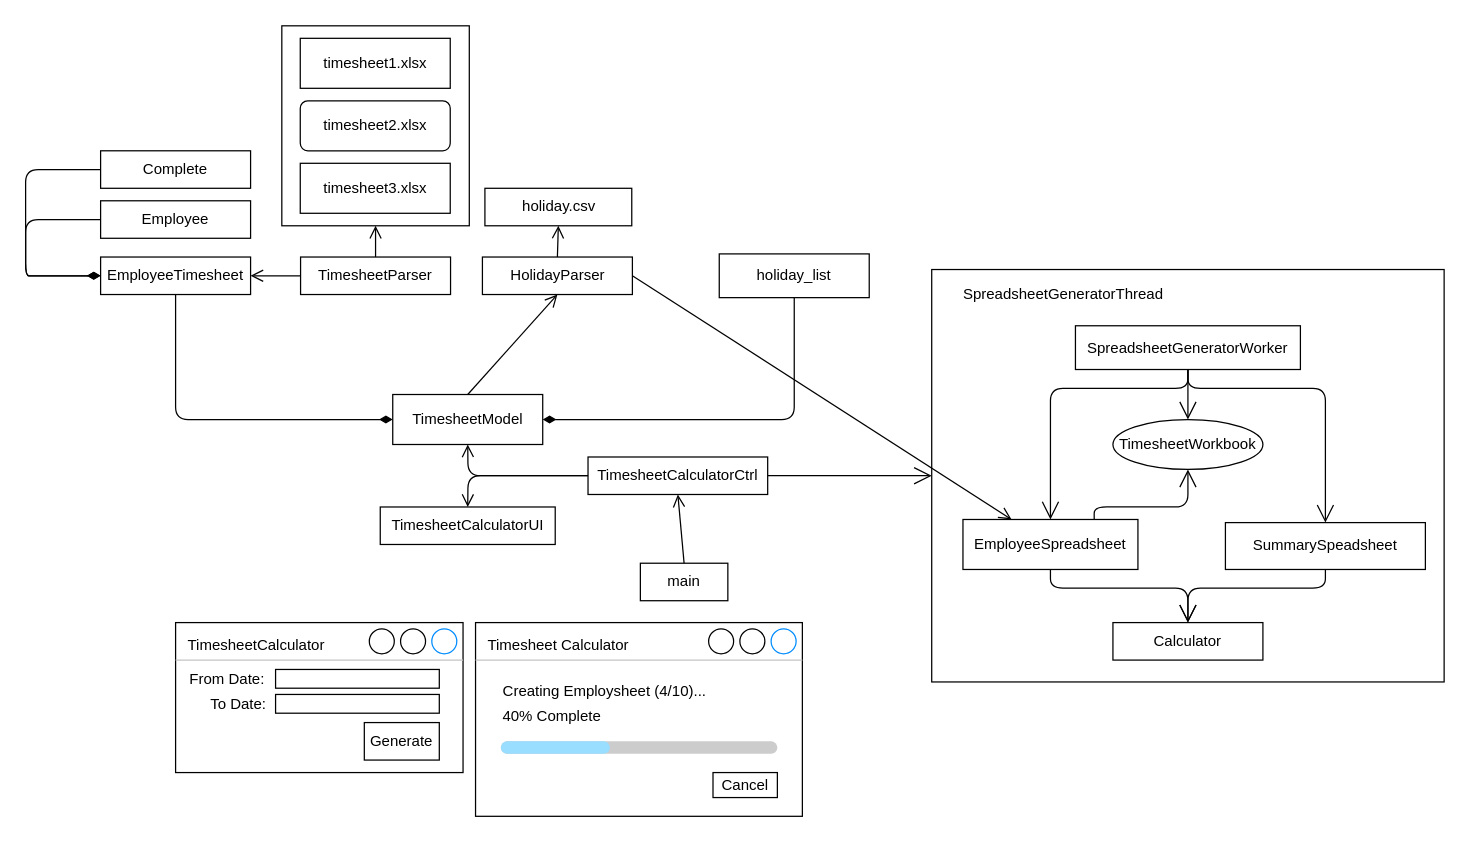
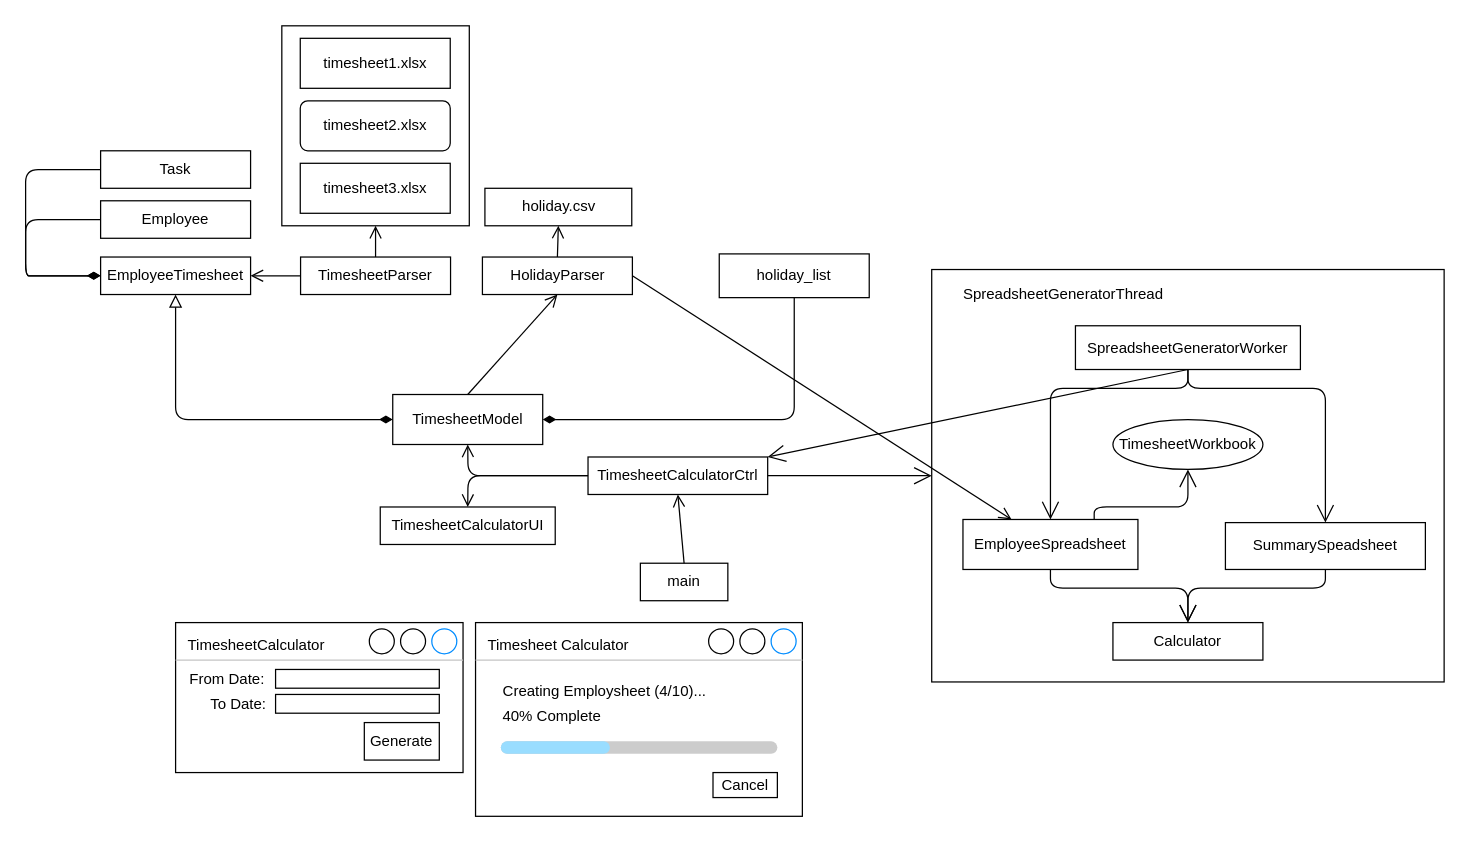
  <mxCell id="0" />
  <mxCell id="1" parent="0" />
  <mxCell id="2" value="TimesheetCalculatorCtrl" style="whiteSpace=wrap;html=1;" parent="1" vertex="1"><mxGeometry x="470" y="365" width="143.75" height="30" as="geometry" /></mxCell>
  <mxCell id="3" value="TimesheetCalculatorUI" style="whiteSpace=wrap;html=1;" parent="1" vertex="1"><mxGeometry x="303.75" y="405" width="140" height="30" as="geometry" /></mxCell>
  <mxCell id="4" value="TimesheetParser" style="whiteSpace=wrap;html=1;" parent="1" vertex="1"><mxGeometry x="240" y="205" width="120" height="30" as="geometry" /></mxCell>
  <mxCell id="5" value="holiday.csv" style="whiteSpace=wrap;html=1;" parent="1" vertex="1"><mxGeometry x="387.5" y="150" width="117.5" height="30" as="geometry" /></mxCell>
  <mxCell id="6" value="&lt;font style=&quot;font-size: 12px&quot;&gt;TimesheetCalculator&lt;/font&gt;" style="strokeWidth=1;shadow=0;dashed=0;align=center;html=1;shape=mxgraph.mockup.containers.window;align=left;verticalAlign=top;spacingLeft=8;strokeColor2=#008cff;strokeColor3=#c4c4c4;mainText=;fontSize=17;labelBackgroundColor=none;fillColor=none;strokeColor=#000000;fontColor=#000000;" parent="1" vertex="1"><mxGeometry x="140" y="497.5" width="230" height="120" as="geometry" /></mxCell>
  <mxCell id="7" value="&lt;font color=&quot;#000000&quot;&gt;From Date:&lt;/font&gt;" style="text;html=1;align=center;verticalAlign=middle;resizable=0;points=[];autosize=1;strokeColor=none;" parent="1" vertex="1"><mxGeometry x="141" y="532.5" width="80" height="20" as="geometry" /></mxCell>
  <mxCell id="8" value="&lt;div&gt;To Date:&lt;/div&gt;" style="text;html=1;align=center;verticalAlign=middle;resizable=0;points=[];autosize=1;strokeColor=none;fontColor=#000000;" parent="1" vertex="1"><mxGeometry x="160" y="552.5" width="60" height="20" as="geometry" /></mxCell>
  <mxCell id="9" value="" style="whiteSpace=wrap;html=1;fillColor=none;fontColor=#000000;strokeColor=#000000;" parent="1" vertex="1"><mxGeometry x="220" y="535" width="131" height="15" as="geometry" /></mxCell>
  <mxCell id="10" value="" style="whiteSpace=wrap;html=1;fillColor=none;fontColor=#000000;strokeColor=#000000;" parent="1" vertex="1"><mxGeometry x="220" y="555" width="131" height="15" as="geometry" /></mxCell>
  <mxCell id="11" value="Generate" style="whiteSpace=wrap;html=1;fillColor=none;fontColor=#000000;strokeColor=#000000;" parent="1" vertex="1"><mxGeometry x="291" y="577.5" width="60" height="30" as="geometry" /></mxCell>
  <mxCell id="12" value="timesheet1.xlsx" style="whiteSpace=wrap;html=1;fillColor=none;" parent="1" vertex="1"><mxGeometry x="239.75" y="30" width="120" height="40" as="geometry" /></mxCell>
  <mxCell id="13" value="timesheet2.xlsx" style="whiteSpace=wrap;html=1;fillColor=none;rounded=1;" parent="1" vertex="1"><mxGeometry x="239.75" y="80" width="120" height="40" as="geometry" /></mxCell>
  <mxCell id="14" value="timesheet3.xlsx" style="whiteSpace=wrap;html=1;fillColor=none;" parent="1" vertex="1"><mxGeometry x="239.75" y="130" width="120" height="40" as="geometry" /></mxCell>
  <mxCell id="15" value="HolidayParser" style="whiteSpace=wrap;html=1;fillColor=none;" parent="1" vertex="1"><mxGeometry x="385.5" y="205" width="120" height="30" as="geometry" /></mxCell>
  <mxCell id="16" value="TimesheetModel" style="whiteSpace=wrap;html=1;fillColor=none;" parent="1" vertex="1"><mxGeometry x="313.75" y="315" width="120" height="40" as="geometry" /></mxCell>
  <mxCell id="17" value="" style="endArrow=open;startArrow=none;endFill=0;startFill=0;endSize=8;html=1;verticalAlign=bottom;labelBackgroundColor=none;strokeWidth=1;exitX=0.5;exitY=0;exitDx=0;exitDy=0;entryX=0.5;entryY=1;entryDx=0;entryDy=0;" parent="1" source="16" target="15" edge="1"><mxGeometry width="160" relative="1" as="geometry"><mxPoint x="373.75" y="275" as="sourcePoint" /><mxPoint x="533.75" y="275" as="targetPoint" /></mxGeometry></mxCell>
  <mxCell id="18" value="" style="endArrow=open;startArrow=none;endFill=0;startFill=0;endSize=8;html=1;verticalAlign=bottom;labelBackgroundColor=none;strokeWidth=1;entryX=0.5;entryY=1;entryDx=0;entryDy=0;exitX=0.5;exitY=0;exitDx=0;exitDy=0;" parent="1" source="4" target="31" edge="1"><mxGeometry width="160" relative="1" as="geometry"><mxPoint x="193.75" y="255" as="sourcePoint" /><mxPoint x="353.75" y="255" as="targetPoint" /></mxGeometry></mxCell>
  <mxCell id="19" value="" style="endArrow=open;startArrow=none;endFill=0;startFill=0;endSize=8;html=1;verticalAlign=bottom;labelBackgroundColor=none;strokeWidth=1;exitX=0.5;exitY=0;exitDx=0;exitDy=0;entryX=0.5;entryY=1;entryDx=0;entryDy=0;" parent="1" source="15" target="5" edge="1"><mxGeometry width="160" relative="1" as="geometry"><mxPoint x="553.75" y="185" as="sourcePoint" /><mxPoint x="713.75" y="185" as="targetPoint" /></mxGeometry></mxCell>
  <mxCell id="20" value="Calculator" style="whiteSpace=wrap;html=1;fillColor=none;" parent="1" vertex="1"><mxGeometry x="890" y="497.5" width="120" height="30" as="geometry" /></mxCell>
  <mxCell id="21" value="EmployeeTimesheet" style="whiteSpace=wrap;html=1;fillColor=none;" parent="1" vertex="1"><mxGeometry x="80" y="205" width="120" height="30" as="geometry" /></mxCell>
  <mxCell id="22" value="" style="endArrow=open;startArrow=none;endFill=0;startFill=0;endSize=8;html=1;verticalAlign=bottom;labelBackgroundColor=none;strokeWidth=1;entryX=1;entryY=0.5;entryDx=0;entryDy=0;exitX=0;exitY=0.5;exitDx=0;exitDy=0;" parent="1" source="4" target="21" edge="1"><mxGeometry width="160" relative="1" as="geometry"><mxPoint x="130" y="285" as="sourcePoint" /><mxPoint x="290" y="285" as="targetPoint" /></mxGeometry></mxCell>
- <mxCell id="23" value="" style="endArrow=none;startArrow=diamondThin;endFill=0;startFill=1;html=1;verticalAlign=bottom;labelBackgroundColor=none;strokeWidth=1;startSize=8;endSize=8;exitX=0;exitY=0.5;exitDx=0;exitDy=0;entryX=0.5;entryY=1;entryDx=0;entryDy=0;" parent="1" source="16" target="21" edge="1"><mxGeometry width="160" relative="1" as="geometry"><mxPoint x="100" y="385" as="sourcePoint" /><mxPoint x="250" y="375" as="targetPoint" /><Array as="points"><mxPoint x="140" y="335" /></Array></mxGeometry></mxCell>
+ <mxCell id="23" value="" style="endArrow=block;startArrow=diamondThin;endFill=0;startFill=1;html=1;verticalAlign=bottom;labelBackgroundColor=none;strokeWidth=1;startSize=8;endSize=8;exitX=0;exitY=0.5;exitDx=0;exitDy=0;entryX=0.5;entryY=1;entryDx=0;entryDy=0;" parent="1" source="16" target="21" edge="1"><mxGeometry width="160" relative="1" as="geometry"><mxPoint x="100" y="385" as="sourcePoint" /><mxPoint x="250" y="375" as="targetPoint" /><Array as="points"><mxPoint x="140" y="335" /></Array></mxGeometry></mxCell>
  <mxCell id="24" value="holiday_list" style="whiteSpace=wrap;html=1;fillColor=none;" parent="1" vertex="1"><mxGeometry x="575" y="202.5" width="120" height="35" as="geometry" /></mxCell>
  <mxCell id="25" value="" style="endArrow=open;startArrow=none;endFill=0;startFill=0;endSize=8;html=1;verticalAlign=bottom;labelBackgroundColor=none;strokeWidth=1;exitX=1;exitY=0.5;exitDx=0;exitDy=0;" parent="1" source="15" target="45" edge="1"><mxGeometry width="160" relative="1" as="geometry"><mxPoint x="510" y="265" as="sourcePoint" /><mxPoint x="670" y="265" as="targetPoint" /></mxGeometry></mxCell>
  <mxCell id="26" value="" style="endArrow=none;startArrow=diamondThin;endFill=0;startFill=1;html=1;verticalAlign=bottom;labelBackgroundColor=none;strokeWidth=1;startSize=8;endSize=8;exitX=1;exitY=0.5;exitDx=0;exitDy=0;entryX=0.5;entryY=1;entryDx=0;entryDy=0;" parent="1" source="16" target="24" edge="1"><mxGeometry width="160" relative="1" as="geometry"><mxPoint x="380" y="425" as="sourcePoint" /><mxPoint x="540" y="425" as="targetPoint" /><Array as="points"><mxPoint x="510" y="335" /><mxPoint x="635" y="335" /><mxPoint x="635" y="275" /></Array></mxGeometry></mxCell>
  <mxCell id="27" value="main" style="whiteSpace=wrap;html=1;fillColor=none;" parent="1" vertex="1"><mxGeometry x="511.88" y="450" width="70" height="30" as="geometry" /></mxCell>
  <mxCell id="28" value="" style="endArrow=open;startArrow=none;endFill=0;startFill=0;endSize=8;html=1;verticalAlign=bottom;labelBackgroundColor=none;strokeWidth=1;entryX=0.5;entryY=1;entryDx=0;entryDy=0;exitX=0.5;exitY=0;exitDx=0;exitDy=0;" parent="1" source="27" target="2" edge="1"><mxGeometry width="160" relative="1" as="geometry"><mxPoint x="551.24" y="605" as="sourcePoint" /><mxPoint x="711.24" y="605" as="targetPoint" /></mxGeometry></mxCell>
  <mxCell id="29" value="" style="endArrow=open;startArrow=none;endFill=0;startFill=0;endSize=8;html=1;verticalAlign=bottom;labelBackgroundColor=none;strokeWidth=1;entryX=0.5;entryY=1;entryDx=0;entryDy=0;exitX=0;exitY=0.5;exitDx=0;exitDy=0;" parent="1" source="2" target="16" edge="1"><mxGeometry width="160" relative="1" as="geometry"><mxPoint x="480" y="525" as="sourcePoint" /><mxPoint x="640" y="525" as="targetPoint" /><Array as="points"><mxPoint x="374" y="380" /></Array></mxGeometry></mxCell>
  <mxCell id="30" value="" style="endArrow=open;startArrow=none;endFill=0;startFill=0;endSize=8;html=1;verticalAlign=bottom;labelBackgroundColor=none;strokeWidth=1;entryX=0.5;entryY=0;entryDx=0;entryDy=0;exitX=0;exitY=0.5;exitDx=0;exitDy=0;" parent="1" source="2" target="3" edge="1"><mxGeometry width="160" relative="1" as="geometry"><mxPoint x="480" y="565" as="sourcePoint" /><mxPoint x="640" y="565" as="targetPoint" /><Array as="points"><mxPoint x="374" y="380" /></Array></mxGeometry></mxCell>
  <mxCell id="31" value="" style="whiteSpace=wrap;html=1;fillColor=none;" parent="1" vertex="1"><mxGeometry x="225" y="20" width="150" height="160" as="geometry" /></mxCell>
  <mxCell id="32" value="Employee" style="whiteSpace=wrap;html=1;fillColor=none;" parent="1" vertex="1"><mxGeometry x="80" y="160" width="120" height="30" as="geometry" /></mxCell>
- <mxCell id="33" value="Complete" style="whiteSpace=wrap;html=1;fillColor=none;" parent="1" vertex="1"><mxGeometry x="80" y="120" width="120" height="30" as="geometry" /></mxCell>
+ <mxCell id="33" value="Task" style="whiteSpace=wrap;html=1;fillColor=none;" parent="1" vertex="1"><mxGeometry x="80" y="120" width="120" height="30" as="geometry" /></mxCell>
  <mxCell id="34" value="" style="endArrow=none;startArrow=diamondThin;endFill=0;startFill=1;html=1;verticalAlign=bottom;labelBackgroundColor=none;strokeWidth=1;startSize=8;endSize=8;exitX=0;exitY=0.5;exitDx=0;exitDy=0;entryX=0;entryY=0.5;entryDx=0;entryDy=0;" parent="1" source="21" target="32" edge="1"><mxGeometry width="160" relative="1" as="geometry"><mxPoint x="30" y="290" as="sourcePoint" /><mxPoint x="20" y="155" as="targetPoint" /><Array as="points"><mxPoint x="30" y="220" /><mxPoint x="20" y="220" /><mxPoint x="20" y="175" /></Array></mxGeometry></mxCell>
  <mxCell id="35" value="" style="endArrow=none;startArrow=diamondThin;endFill=0;startFill=1;html=1;verticalAlign=bottom;labelBackgroundColor=none;strokeWidth=1;startSize=8;endSize=8;exitX=0;exitY=0.5;exitDx=0;exitDy=0;entryX=0;entryY=0.5;entryDx=0;entryDy=0;" parent="1" source="21" target="33" edge="1"><mxGeometry width="160" relative="1" as="geometry"><mxPoint x="60" y="370" as="sourcePoint" /><mxPoint x="220" y="370" as="targetPoint" /><Array as="points"><mxPoint x="30" y="220" /><mxPoint x="20" y="220" /><mxPoint x="20" y="135" /></Array></mxGeometry></mxCell>
  <mxCell id="36" value="&lt;font style=&quot;font-size: 12px&quot;&gt;Timesheet Calculator&lt;/font&gt;" style="strokeWidth=1;shadow=0;dashed=0;align=center;html=1;shape=mxgraph.mockup.containers.window;align=left;verticalAlign=top;spacingLeft=8;strokeColor2=#008cff;strokeColor3=#c4c4c4;mainText=;fontSize=17;labelBackgroundColor=none;fillColor=none;fontColor=#000000;strokeColor=#000000;" parent="1" vertex="1"><mxGeometry x="380" y="497.5" width="261.5" height="155" as="geometry" /></mxCell>
  <mxCell id="37" value="" style="verticalLabelPosition=bottom;shadow=0;dashed=0;align=center;html=1;verticalAlign=top;strokeWidth=1;shape=mxgraph.mockup.misc.progressBar;fillColor=#cccccc;strokeColor=none;fillColor2=#99ddff;barPos=39.435;fontColor=#000000;" parent="1" vertex="1"><mxGeometry x="400.25" y="587.5" width="221.25" height="20" as="geometry" /></mxCell>
  <mxCell id="38" value="40% Complete" style="text;html=1;align=left;verticalAlign=middle;resizable=0;points=[];autosize=1;strokeColor=none;fontColor=#000000;" parent="1" vertex="1"><mxGeometry x="400.12" y="562.5" width="90" height="20" as="geometry" /></mxCell>
  <mxCell id="39" value="Cancel" style="whiteSpace=wrap;html=1;fillColor=none;fontColor=#000000;strokeColor=#000000;" parent="1" vertex="1"><mxGeometry x="570" y="617.5" width="51.5" height="20" as="geometry" /></mxCell>
  <mxCell id="40" value="SpreadsheetGeneratorWorker" style="whiteSpace=wrap;html=1;fillColor=none;" parent="1" vertex="1"><mxGeometry x="860" y="260" width="180" height="35" as="geometry" /></mxCell>
  <mxCell id="41" value="" style="whiteSpace=wrap;html=1;fillColor=none;" parent="1" vertex="1"><mxGeometry x="745" y="215" width="410" height="330" as="geometry" /></mxCell>
  <mxCell id="42" value="SpreadsheetGeneratorThread" style="text;html=1;align=center;verticalAlign=middle;resizable=0;points=[];autosize=1;strokeColor=none;" parent="1" vertex="1"><mxGeometry x="760" y="225" width="180" height="20" as="geometry" /></mxCell>
  <mxCell id="43" value="TimesheetWorkbook" style="ellipse;whiteSpace=wrap;html=1;fillColor=none;" parent="1" vertex="1"><mxGeometry x="890" y="335" width="120" height="40" as="geometry" /></mxCell>
  <mxCell id="44" value="SummarySpeadsheet" style="rounded=0;whiteSpace=wrap;html=1;fillColor=none;" parent="1" vertex="1"><mxGeometry x="980" y="417.5" width="160" height="37.5" as="geometry" /></mxCell>
  <mxCell id="45" value="EmployeeSpreadsheet" style="whiteSpace=wrap;html=1;fillColor=none;" parent="1" vertex="1"><mxGeometry x="770" y="415" width="140" height="40" as="geometry" /></mxCell>
- <mxCell id="46" value="" style="endArrow=open;endFill=1;endSize=12;html=1;exitX=0.5;exitY=1;exitDx=0;exitDy=0;entryX=0.5;entryY=0;entryDx=0;entryDy=0;" parent="1" source="40" target="43" edge="1"><mxGeometry width="160" relative="1" as="geometry"><mxPoint x="750" y="570" as="sourcePoint" /><mxPoint x="910" y="570" as="targetPoint" /></mxGeometry></mxCell>
+ <mxCell id="46" value="" style="endArrow=open;endFill=1;endSize=12;html=1;exitX=0.5;exitY=1;exitDx=0;exitDy=0;" parent="1" source="40" target="2" edge="1"><mxGeometry width="160" relative="1" as="geometry"><mxPoint x="750" y="570" as="sourcePoint" /><mxPoint x="910" y="570" as="targetPoint" /></mxGeometry></mxCell>
  <mxCell id="47" value="" style="endArrow=open;endFill=1;endSize=12;html=1;exitX=0.5;exitY=1;exitDx=0;exitDy=0;entryX=0.5;entryY=0;entryDx=0;entryDy=0;" parent="1" source="40" target="44" edge="1"><mxGeometry width="160" relative="1" as="geometry"><mxPoint x="1070" y="305" as="sourcePoint" /><mxPoint x="1230" y="305" as="targetPoint" /><Array as="points"><mxPoint x="950" y="310" /><mxPoint x="1060" y="310" /></Array></mxGeometry></mxCell>
  <mxCell id="48" value="" style="endArrow=open;endFill=1;endSize=12;html=1;entryX=0.5;entryY=0;entryDx=0;entryDy=0;exitX=0.5;exitY=1;exitDx=0;exitDy=0;" parent="1" source="40" target="45" edge="1"><mxGeometry width="160" relative="1" as="geometry"><mxPoint x="710" y="329.5" as="sourcePoint" /><mxPoint x="870" y="329.5" as="targetPoint" /><Array as="points"><mxPoint x="950" y="310" /><mxPoint x="840" y="310" /></Array></mxGeometry></mxCell>
  <mxCell id="49" value="" style="endArrow=open;endFill=1;endSize=12;html=1;entryX=0.5;entryY=0;entryDx=0;entryDy=0;exitX=0.5;exitY=1;exitDx=0;exitDy=0;" parent="1" source="45" target="20" edge="1"><mxGeometry width="160" relative="1" as="geometry"><mxPoint x="740" y="547.62" as="sourcePoint" /><mxPoint x="900" y="547.62" as="targetPoint" /><Array as="points"><mxPoint x="840" y="470" /><mxPoint x="950" y="470" /></Array></mxGeometry></mxCell>
  <mxCell id="50" value="" style="endArrow=open;endFill=1;endSize=12;html=1;exitX=0.5;exitY=1;exitDx=0;exitDy=0;entryX=0.5;entryY=0;entryDx=0;entryDy=0;" parent="1" source="44" target="20" edge="1"><mxGeometry width="160" relative="1" as="geometry"><mxPoint x="1050" y="502.62" as="sourcePoint" /><mxPoint x="1210" y="502.62" as="targetPoint" /><Array as="points"><mxPoint x="1060" y="470" /><mxPoint x="950" y="470" /></Array></mxGeometry></mxCell>
  <mxCell id="51" value="" style="endArrow=open;endFill=1;endSize=12;html=1;exitX=1;exitY=0.5;exitDx=0;exitDy=0;entryX=0;entryY=0.5;entryDx=0;entryDy=0;" parent="1" source="2" target="41" edge="1"><mxGeometry width="160" relative="1" as="geometry"><mxPoint x="590" y="740" as="sourcePoint" /><mxPoint x="750" y="740" as="targetPoint" /></mxGeometry></mxCell>
  <mxCell id="52" value="" style="endArrow=open;endFill=1;endSize=12;html=1;exitX=0.75;exitY=0;exitDx=0;exitDy=0;entryX=0.5;entryY=1;entryDx=0;entryDy=0;" parent="1" source="45" target="43" edge="1"><mxGeometry width="160" relative="1" as="geometry"><mxPoint x="660" y="575" as="sourcePoint" /><mxPoint x="820" y="575" as="targetPoint" /><Array as="points"><mxPoint x="875" y="405" /><mxPoint x="950" y="405" /></Array></mxGeometry></mxCell>
  <mxCell id="53" value="Creating Employsheet (4/10)..." style="text;html=1;align=center;verticalAlign=middle;resizable=0;points=[];autosize=1;strokeColor=none;fontColor=#000000;" parent="1" vertex="1"><mxGeometry x="393.38" y="542.5" width="180" height="20" as="geometry" /></mxCell>
